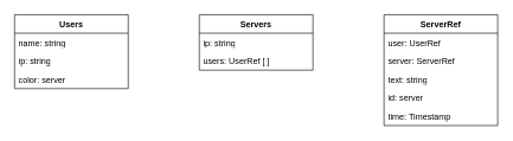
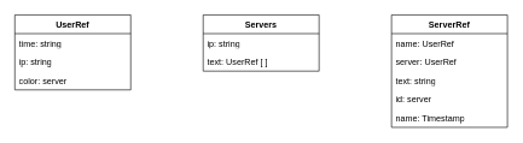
  <mxCell id="0" />
  <mxCell id="1" parent="0" />
- <mxCell id="2" value="Users" style="swimlane;fontStyle=1;align=center;verticalAlign=top;childLayout=stackLayout;horizontal=1;startSize=26;horizontalStack=0;resizeParent=1;resizeParentMax=0;resizeLast=0;collapsible=1;marginBottom=0;whiteSpace=wrap;html=1;" parent="1" vertex="1"><mxGeometry x="20" y="20" width="160" height="104" as="geometry" /></mxCell>
- <mxCell id="3" value="name: string" style="text;strokeColor=none;fillColor=none;align=left;verticalAlign=top;spacingLeft=4;spacingRight=4;overflow=hidden;rotatable=0;points=[[0,0.5],[1,0.5]];portConstraint=eastwest;whiteSpace=wrap;html=1;" parent="2" vertex="1"><mxGeometry y="26" width="160" height="26" as="geometry" /></mxCell>
+ <mxCell id="2" value="UserRef" style="swimlane;fontStyle=1;align=center;verticalAlign=top;childLayout=stackLayout;horizontal=1;startSize=26;horizontalStack=0;resizeParent=1;resizeParentMax=0;resizeLast=0;collapsible=1;marginBottom=0;whiteSpace=wrap;html=1;" parent="1" vertex="1"><mxGeometry x="20" y="20" width="160" height="104" as="geometry" /></mxCell>
+ <mxCell id="3" value="time: string" style="text;strokeColor=none;fillColor=none;align=left;verticalAlign=top;spacingLeft=4;spacingRight=4;overflow=hidden;rotatable=0;points=[[0,0.5],[1,0.5]];portConstraint=eastwest;whiteSpace=wrap;html=1;" parent="2" vertex="1"><mxGeometry y="26" width="160" height="26" as="geometry" /></mxCell>
  <mxCell id="4" value="ip: string" style="text;strokeColor=none;fillColor=none;align=left;verticalAlign=top;spacingLeft=4;spacingRight=4;overflow=hidden;rotatable=0;points=[[0,0.5],[1,0.5]];portConstraint=eastwest;whiteSpace=wrap;html=1;" parent="2" vertex="1"><mxGeometry y="52" width="160" height="26" as="geometry" /></mxCell>
  <mxCell id="5" value="color: server" style="text;strokeColor=none;fillColor=none;align=left;verticalAlign=top;spacingLeft=4;spacingRight=4;overflow=hidden;rotatable=0;points=[[0,0.5],[1,0.5]];portConstraint=eastwest;whiteSpace=wrap;html=1;" parent="2" vertex="1"><mxGeometry y="78" width="160" height="26" as="geometry" /></mxCell>
  <mxCell id="6" value="Servers" style="swimlane;fontStyle=1;align=center;verticalAlign=top;childLayout=stackLayout;horizontal=1;startSize=26;horizontalStack=0;resizeParent=1;resizeParentMax=0;resizeLast=0;collapsible=1;marginBottom=0;whiteSpace=wrap;html=1;" parent="1" vertex="1"><mxGeometry x="280" y="20" width="160" height="78" as="geometry" /></mxCell>
  <mxCell id="7" value="ip: string" style="text;strokeColor=none;fillColor=none;align=left;verticalAlign=top;spacingLeft=4;spacingRight=4;overflow=hidden;rotatable=0;points=[[0,0.5],[1,0.5]];portConstraint=eastwest;whiteSpace=wrap;html=1;" parent="6" vertex="1"><mxGeometry y="26" width="160" height="26" as="geometry" /></mxCell>
- <mxCell id="8" value="users: UserRef [ ]" style="text;strokeColor=none;fillColor=none;align=left;verticalAlign=top;spacingLeft=4;spacingRight=4;overflow=hidden;rotatable=0;points=[[0,0.5],[1,0.5]];portConstraint=eastwest;whiteSpace=wrap;html=1;" parent="6" vertex="1"><mxGeometry y="52" width="160" height="26" as="geometry" /></mxCell>
+ <mxCell id="8" value="text: UserRef [ ]" style="text;strokeColor=none;fillColor=none;align=left;verticalAlign=top;spacingLeft=4;spacingRight=4;overflow=hidden;rotatable=0;points=[[0,0.5],[1,0.5]];portConstraint=eastwest;whiteSpace=wrap;html=1;" parent="6" vertex="1"><mxGeometry y="52" width="160" height="26" as="geometry" /></mxCell>
  <mxCell id="9" value="ServerRef" style="swimlane;fontStyle=1;align=center;verticalAlign=top;childLayout=stackLayout;horizontal=1;startSize=26;horizontalStack=0;resizeParent=1;resizeParentMax=0;resizeLast=0;collapsible=1;marginBottom=0;whiteSpace=wrap;html=1;" parent="1" vertex="1"><mxGeometry x="540" y="20" width="160" height="156" as="geometry" /></mxCell>
- <mxCell id="10" value="user: UserRef" style="text;strokeColor=none;fillColor=none;align=left;verticalAlign=top;spacingLeft=4;spacingRight=4;overflow=hidden;rotatable=0;points=[[0,0.5],[1,0.5]];portConstraint=eastwest;whiteSpace=wrap;html=1;" parent="9" vertex="1"><mxGeometry y="26" width="160" height="26" as="geometry" /></mxCell>
- <mxCell id="11" value="server: ServerRef" style="text;strokeColor=none;fillColor=none;align=left;verticalAlign=top;spacingLeft=4;spacingRight=4;overflow=hidden;rotatable=0;points=[[0,0.5],[1,0.5]];portConstraint=eastwest;whiteSpace=wrap;html=1;" vertex="1" parent="9"><mxGeometry y="52" width="160" height="26" as="geometry" /></mxCell>
+ <mxCell id="10" value="name: UserRef" style="text;strokeColor=none;fillColor=none;align=left;verticalAlign=top;spacingLeft=4;spacingRight=4;overflow=hidden;rotatable=0;points=[[0,0.5],[1,0.5]];portConstraint=eastwest;whiteSpace=wrap;html=1;" parent="9" vertex="1"><mxGeometry y="26" width="160" height="26" as="geometry" /></mxCell>
+ <mxCell id="11" value="server: UserRef" style="text;strokeColor=none;fillColor=none;align=left;verticalAlign=top;spacingLeft=4;spacingRight=4;overflow=hidden;rotatable=0;points=[[0,0.5],[1,0.5]];portConstraint=eastwest;whiteSpace=wrap;html=1;" vertex="1" parent="9"><mxGeometry y="52" width="160" height="26" as="geometry" /></mxCell>
  <mxCell id="12" value="text: string" style="text;strokeColor=none;fillColor=none;align=left;verticalAlign=top;spacingLeft=4;spacingRight=4;overflow=hidden;rotatable=0;points=[[0,0.5],[1,0.5]];portConstraint=eastwest;whiteSpace=wrap;html=1;" parent="9" vertex="1"><mxGeometry y="78" width="160" height="26" as="geometry" /></mxCell>
  <mxCell id="13" value="id: server" style="text;strokeColor=none;fillColor=none;align=left;verticalAlign=top;spacingLeft=4;spacingRight=4;overflow=hidden;rotatable=0;points=[[0,0.5],[1,0.5]];portConstraint=eastwest;whiteSpace=wrap;html=1;" parent="9" vertex="1"><mxGeometry y="104" width="160" height="26" as="geometry" /></mxCell>
- <mxCell id="14" value="time: Timestamp" style="text;strokeColor=none;fillColor=none;align=left;verticalAlign=top;spacingLeft=4;spacingRight=4;overflow=hidden;rotatable=0;points=[[0,0.5],[1,0.5]];portConstraint=eastwest;whiteSpace=wrap;html=1;" vertex="1" parent="9"><mxGeometry y="130" width="160" height="26" as="geometry" /></mxCell>
+ <mxCell id="14" value="name: Timestamp" style="text;strokeColor=none;fillColor=none;align=left;verticalAlign=top;spacingLeft=4;spacingRight=4;overflow=hidden;rotatable=0;points=[[0,0.5],[1,0.5]];portConstraint=eastwest;whiteSpace=wrap;html=1;" vertex="1" parent="9"><mxGeometry y="130" width="160" height="26" as="geometry" /></mxCell>
